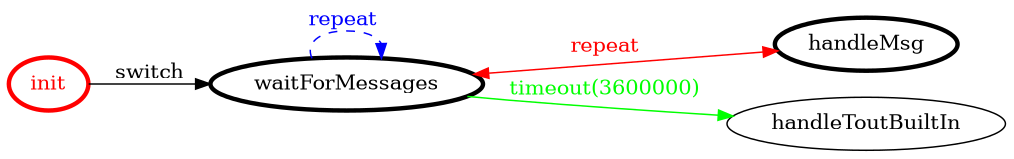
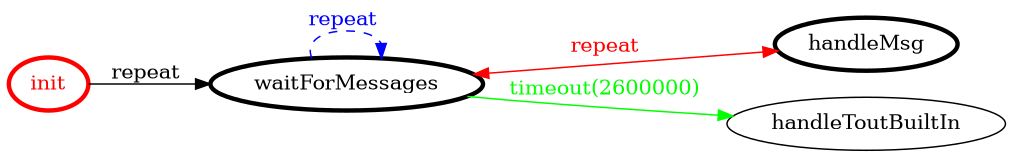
  digraph {
    rankdir=LR
    node [color=black fontcolor=black penwidth=3]
    init [color=red fontcolor=red]
    waitForMessages
    handleMsg
    handleToutBuiltIn [color="" fontcolor="" penwidth=""]
-   init -> waitForMessages [color=black fontcolor=black label=switch]
+   init -> waitForMessages [color=black fontcolor=black label="repeat "]
    waitForMessages -> waitForMessages [color=blue fontcolor=blue label="repeat " style=dashed]
    waitForMessages -> handleMsg [color=red dir=both fontcolor=red label=repeat]
-   waitForMessages -> handleToutBuiltIn [color=green fontcolor=green label="timeout(3600000)"]
+   waitForMessages -> handleToutBuiltIn [color=green fontcolor=green label="timeout(2600000)"]
  }
